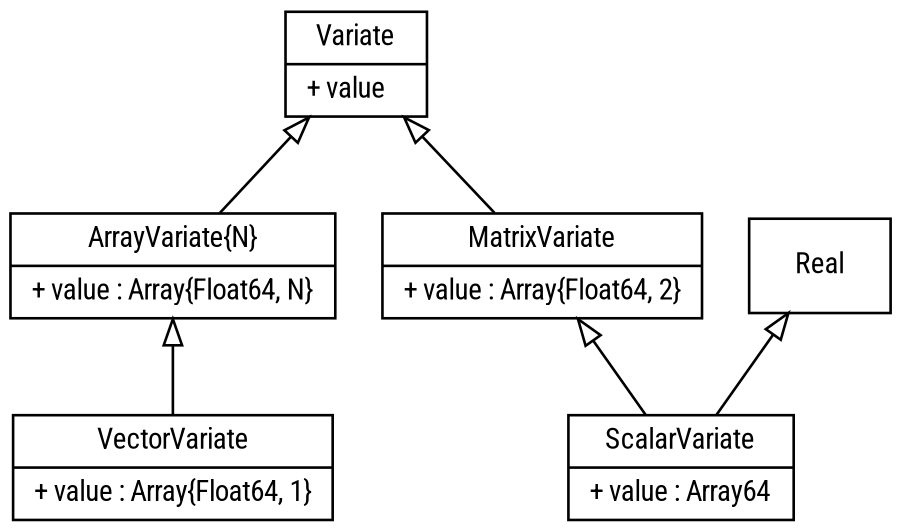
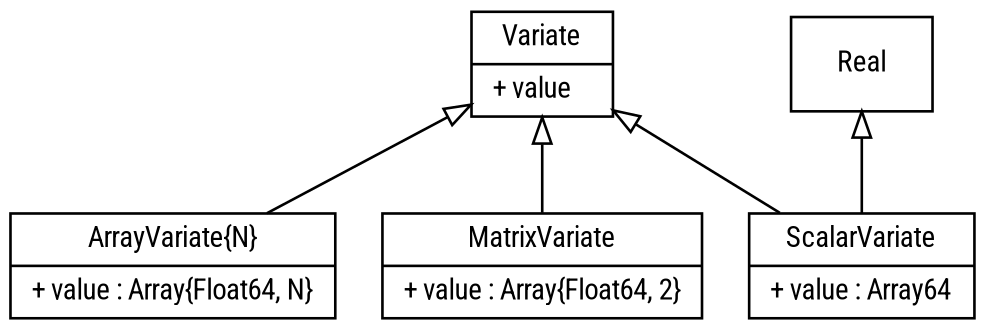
  digraph {
    fontname="Roboto Condensed"
    fontsize=11
    node [fontname="Roboto Condensed" fontsize=11 shape=record]
    edge [arrowtail=empty dir=back fontname="Roboto Condensed" fontsize=11]
    n1 [label="{Variate|+ value\l}"]
    n2 [label="{ArrayVariate\{N\}|+ value : Array\{Float64, N\}\l}"]
    n3 [label="{ScalarVariate|+ value : Array64\l}"]
    n4 [label="{MatrixVariate|+ value : Array\{Float64, 2\}\l}"]
-   n5 [label="{VectorVariate|+ value : Array\{Float64, 1\}\l}"]
    n6 [label="{Real}"]
    n1 -> n2
-   n4 -> n3
+   n1 -> n3
    n1 -> n4
-   n2 -> n5
    n6 -> n3
  }
